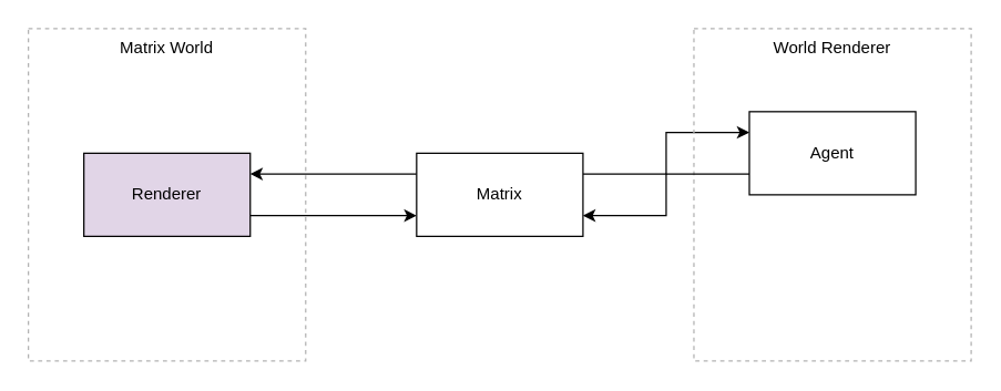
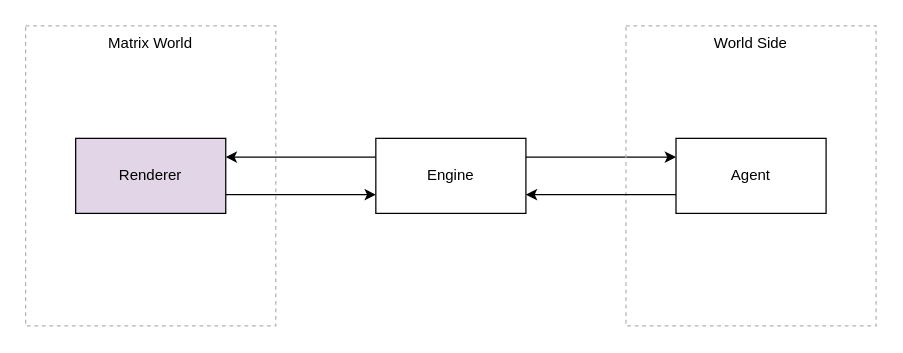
  <mxCell id="0" />
  <mxCell id="1" parent="0" />
  <mxCell id="2" value="Matrix World" style="rounded=0;whiteSpace=wrap;html=1;fillColor=none;verticalAlign=top;fontColor=#000000;strokeColor=#B3B3B3;dashed=1;" parent="1" vertex="1"><mxGeometry x="20" y="20" width="200" height="240" as="geometry" /></mxCell>
  <mxCell id="3" style="edgeStyle=orthogonalEdgeStyle;rounded=0;orthogonalLoop=1;jettySize=auto;html=1;exitX=1;exitY=0.75;exitDx=0;exitDy=0;entryX=0;entryY=0.75;entryDx=0;entryDy=0;" parent="1" source="4" target="7" edge="1"><mxGeometry relative="1" as="geometry" /></mxCell>
  <mxCell id="4" value="Renderer" style="rounded=0;whiteSpace=wrap;html=1;fillColor=#e1d5e7;" parent="1" vertex="1"><mxGeometry x="60" y="110" width="120" height="60" as="geometry" /></mxCell>
  <mxCell id="5" style="edgeStyle=orthogonalEdgeStyle;rounded=0;orthogonalLoop=1;jettySize=auto;html=1;exitX=0;exitY=0.25;exitDx=0;exitDy=0;entryX=1;entryY=0.25;entryDx=0;entryDy=0;" parent="1" source="7" target="4" edge="1"><mxGeometry relative="1" as="geometry" /></mxCell>
  <mxCell id="6" style="edgeStyle=orthogonalEdgeStyle;rounded=0;orthogonalLoop=1;jettySize=auto;html=1;exitX=1;exitY=0.25;exitDx=0;exitDy=0;entryX=0;entryY=0.25;entryDx=0;entryDy=0;strokeColor=#000000;" parent="1" source="7" target="10" edge="1"><mxGeometry relative="1" as="geometry" /></mxCell>
- <mxCell id="7" value="Matrix" style="rounded=0;whiteSpace=wrap;html=1;" parent="1" vertex="1"><mxGeometry x="300" y="110" width="120" height="60" as="geometry" /></mxCell>
- <mxCell id="8" value="World Renderer" style="rounded=0;whiteSpace=wrap;html=1;fillColor=none;verticalAlign=top;fontColor=#000000;strokeColor=#B3B3B3;dashed=1;" parent="1" vertex="1"><mxGeometry x="500" y="20" width="200" height="240" as="geometry" /></mxCell>
+ <mxCell id="7" value="Engine" style="rounded=0;whiteSpace=wrap;html=1;" parent="1" vertex="1"><mxGeometry x="300" y="110" width="120" height="60" as="geometry" /></mxCell>
+ <mxCell id="8" value="World Side" style="rounded=0;whiteSpace=wrap;html=1;fillColor=none;verticalAlign=top;fontColor=#000000;strokeColor=#B3B3B3;dashed=1;" parent="1" vertex="1"><mxGeometry x="500" y="20" width="200" height="240" as="geometry" /></mxCell>
  <mxCell id="9" style="edgeStyle=orthogonalEdgeStyle;rounded=0;orthogonalLoop=1;jettySize=auto;html=1;exitX=0;exitY=0.75;exitDx=0;exitDy=0;entryX=1;entryY=0.75;entryDx=0;entryDy=0;strokeColor=#000000;" parent="1" source="10" target="7" edge="1"><mxGeometry relative="1" as="geometry" /></mxCell>
- <mxCell id="10" value="Agent" style="rounded=0;whiteSpace=wrap;html=1;fontColor=#000000;strokeColor=#000000;" parent="1" vertex="1"><mxGeometry x="540" y="80" width="120" height="60" as="geometry" /></mxCell>
+ <mxCell id="10" value="Agent" style="rounded=0;whiteSpace=wrap;html=1;fontColor=#000000;strokeColor=#000000;" parent="1" vertex="1"><mxGeometry x="540" y="110" width="120" height="60" as="geometry" /></mxCell>
